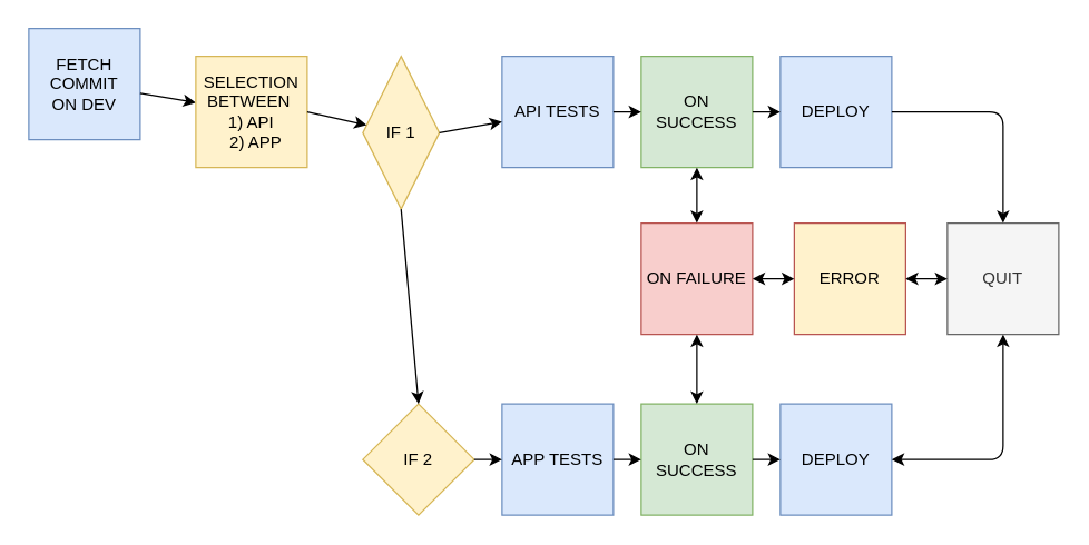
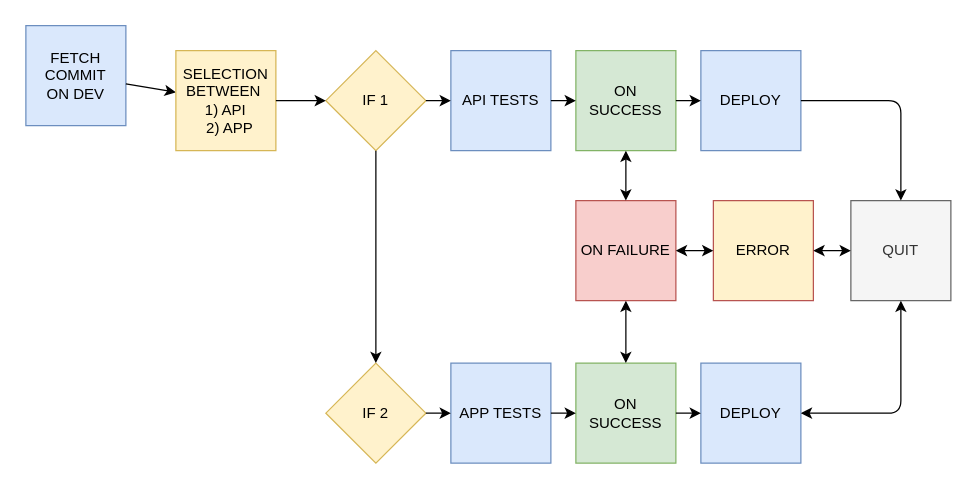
  <mxCell id="0" />
  <mxCell id="1" parent="0" />
  <mxCell id="2" value="FETCH COMMIT&lt;br&gt;ON DEV" style="whiteSpace=wrap;html=1;aspect=fixed;fillColor=#dae8fc;strokeColor=#6c8ebf;" vertex="1" parent="1"><mxGeometry x="20" y="20" width="80" height="80" as="geometry" /></mxCell>
  <mxCell id="3" value="" style="endArrow=classic;html=1;" edge="1" parent="1" source="2" target="4"><mxGeometry width="50" height="50" relative="1" as="geometry"><mxPoint x="130" y="80" as="sourcePoint" /><mxPoint x="300" y="60" as="targetPoint" /></mxGeometry></mxCell>
  <mxCell id="4" value="SELECTION BETWEEN&amp;nbsp;&lt;br&gt;1) API&lt;br&gt;&amp;nbsp; 2) APP" style="whiteSpace=wrap;html=1;aspect=fixed;fillColor=#fff2cc;strokeColor=#d6b656;" vertex="1" parent="1"><mxGeometry x="140" y="40" width="80" height="80" as="geometry" /></mxCell>
- <mxCell id="5" value="IF 1" style="rhombus;whiteSpace=wrap;html=1;fillColor=#fff2cc;strokeColor=#d6b656;" vertex="1" parent="1"><mxGeometry x="260" y="40" width="55" height="110" as="geometry" /></mxCell>
+ <mxCell id="5" value="IF 1" style="rhombus;whiteSpace=wrap;html=1;fillColor=#fff2cc;strokeColor=#d6b656;" vertex="1" parent="1"><mxGeometry x="260" y="40" width="80" height="80" as="geometry" /></mxCell>
  <mxCell id="6" value="" style="endArrow=classic;html=1;exitX=1;exitY=0.5;exitDx=0;exitDy=0;" edge="1" parent="1" source="4" target="5"><mxGeometry width="50" height="50" relative="1" as="geometry"><mxPoint x="280" y="0" as="sourcePoint" /><mxPoint x="330" y="-50" as="targetPoint" /></mxGeometry></mxCell>
  <mxCell id="7" value="API TESTS" style="whiteSpace=wrap;html=1;aspect=fixed;fillColor=#dae8fc;strokeColor=#6c8ebf;" vertex="1" parent="1"><mxGeometry x="360" y="40" width="80" height="80" as="geometry" /></mxCell>
  <mxCell id="8" value="ON SUCCESS&lt;br&gt;" style="whiteSpace=wrap;html=1;aspect=fixed;fillColor=#d5e8d4;strokeColor=#82b366;" vertex="1" parent="1"><mxGeometry x="460" y="40" width="80" height="80" as="geometry" /></mxCell>
  <mxCell id="9" value="" style="endArrow=classic;html=1;exitX=1;exitY=0.5;exitDx=0;exitDy=0;" edge="1" parent="1" source="5" target="7"><mxGeometry width="50" height="50" relative="1" as="geometry"><mxPoint x="420" y="180" as="sourcePoint" /><mxPoint x="470" y="130" as="targetPoint" /></mxGeometry></mxCell>
  <mxCell id="10" value="" style="endArrow=classic;html=1;exitX=1;exitY=0.5;exitDx=0;exitDy=0;" edge="1" parent="1" source="7" target="8"><mxGeometry width="50" height="50" relative="1" as="geometry"><mxPoint x="610" y="250" as="sourcePoint" /><mxPoint x="660" y="200" as="targetPoint" /></mxGeometry></mxCell>
  <mxCell id="11" value="DEPLOY" style="whiteSpace=wrap;html=1;aspect=fixed;fillColor=#dae8fc;strokeColor=#6c8ebf;" vertex="1" parent="1"><mxGeometry x="560" y="40" width="80" height="80" as="geometry" /></mxCell>
  <mxCell id="12" value="" style="endArrow=classic;html=1;exitX=1;exitY=0.5;exitDx=0;exitDy=0;" edge="1" parent="1" source="8" target="11"><mxGeometry width="50" height="50" relative="1" as="geometry"><mxPoint x="540" y="180" as="sourcePoint" /><mxPoint x="590" y="130" as="targetPoint" /></mxGeometry></mxCell>
  <mxCell id="13" value="IF 2" style="rhombus;whiteSpace=wrap;html=1;fillColor=#fff2cc;strokeColor=#d6b656;" vertex="1" parent="1"><mxGeometry x="260" y="290" width="80" height="80" as="geometry" /></mxCell>
  <mxCell id="14" value="APP TESTS" style="whiteSpace=wrap;html=1;aspect=fixed;fillColor=#dae8fc;strokeColor=#6c8ebf;" vertex="1" parent="1"><mxGeometry x="360" y="290" width="80" height="80" as="geometry" /></mxCell>
  <mxCell id="15" value="ON SUCCESS&lt;br&gt;" style="whiteSpace=wrap;html=1;aspect=fixed;fillColor=#d5e8d4;strokeColor=#82b366;" vertex="1" parent="1"><mxGeometry x="460" y="290" width="80" height="80" as="geometry" /></mxCell>
  <mxCell id="16" value="" style="endArrow=classic;html=1;exitX=1;exitY=0.5;exitDx=0;exitDy=0;" edge="1" parent="1" source="13" target="14"><mxGeometry width="50" height="50" relative="1" as="geometry"><mxPoint x="420" y="430" as="sourcePoint" /><mxPoint x="470" y="380" as="targetPoint" /></mxGeometry></mxCell>
  <mxCell id="17" value="" style="endArrow=classic;html=1;exitX=1;exitY=0.5;exitDx=0;exitDy=0;" edge="1" parent="1" source="14" target="15"><mxGeometry width="50" height="50" relative="1" as="geometry"><mxPoint x="610" y="500" as="sourcePoint" /><mxPoint x="660" y="450" as="targetPoint" /></mxGeometry></mxCell>
  <mxCell id="18" value="DEPLOY" style="whiteSpace=wrap;html=1;aspect=fixed;fillColor=#dae8fc;strokeColor=#6c8ebf;" vertex="1" parent="1"><mxGeometry x="560" y="290" width="80" height="80" as="geometry" /></mxCell>
  <mxCell id="19" value="" style="endArrow=classic;html=1;exitX=1;exitY=0.5;exitDx=0;exitDy=0;" edge="1" parent="1" source="15" target="18"><mxGeometry width="50" height="50" relative="1" as="geometry"><mxPoint x="540" y="430" as="sourcePoint" /><mxPoint x="590" y="380" as="targetPoint" /></mxGeometry></mxCell>
  <mxCell id="20" value="" style="endArrow=classic;html=1;entryX=0.5;entryY=0;entryDx=0;entryDy=0;exitX=0.5;exitY=1;exitDx=0;exitDy=0;" edge="1" parent="1" source="5" target="13"><mxGeometry width="50" height="50" relative="1" as="geometry"><mxPoint x="260" y="290" as="sourcePoint" /><mxPoint x="310" y="240" as="targetPoint" /></mxGeometry></mxCell>
  <mxCell id="21" value="ON FAILURE" style="whiteSpace=wrap;html=1;aspect=fixed;fillColor=#f8cecc;strokeColor=#b85450;" vertex="1" parent="1"><mxGeometry x="460" y="160" width="80" height="80" as="geometry" /></mxCell>
  <mxCell id="22" value="ERROR" style="whiteSpace=wrap;html=1;aspect=fixed;fillColor=#fff2cc;strokeColor=#b85450;" vertex="1" parent="1"><mxGeometry x="570" y="160" width="80" height="80" as="geometry" /></mxCell>
  <mxCell id="23" value="QUIT" style="whiteSpace=wrap;html=1;aspect=fixed;fillColor=#f5f5f5;strokeColor=#666666;fontColor=#333333;" vertex="1" parent="1"><mxGeometry x="680" y="160" width="80" height="80" as="geometry" /></mxCell>
  <mxCell id="24" value="" style="endArrow=classic;startArrow=classic;html=1;entryX=0.5;entryY=1;entryDx=0;entryDy=0;" edge="1" parent="1" source="21" target="8"><mxGeometry width="50" height="50" relative="1" as="geometry"><mxPoint x="20" y="440" as="sourcePoint" /><mxPoint x="70" y="390" as="targetPoint" /></mxGeometry></mxCell>
  <mxCell id="25" value="" style="endArrow=classic;startArrow=classic;html=1;entryX=0.5;entryY=1;entryDx=0;entryDy=0;exitX=0.5;exitY=0;exitDx=0;exitDy=0;" edge="1" parent="1" source="15" target="21"><mxGeometry width="50" height="50" relative="1" as="geometry"><mxPoint x="510" y="170" as="sourcePoint" /><mxPoint x="510" y="130" as="targetPoint" /><Array as="points" /></mxGeometry></mxCell>
  <mxCell id="26" value="" style="endArrow=classic;startArrow=classic;html=1;exitX=1;exitY=0.5;exitDx=0;exitDy=0;entryX=0;entryY=0.5;entryDx=0;entryDy=0;" edge="1" parent="1" source="21" target="22"><mxGeometry width="50" height="50" relative="1" as="geometry"><mxPoint x="700" y="350" as="sourcePoint" /><mxPoint x="750" y="300" as="targetPoint" /></mxGeometry></mxCell>
  <mxCell id="27" value="" style="endArrow=classic;startArrow=classic;html=1;exitX=1;exitY=0.5;exitDx=0;exitDy=0;" edge="1" parent="1" source="22" target="23"><mxGeometry width="50" height="50" relative="1" as="geometry"><mxPoint x="640" y="320" as="sourcePoint" /><mxPoint x="690" y="270" as="targetPoint" /></mxGeometry></mxCell>
  <mxCell id="28" value="" style="endArrow=classic;html=1;exitX=1;exitY=0.5;exitDx=0;exitDy=0;entryX=0.5;entryY=0;entryDx=0;entryDy=0;" edge="1" parent="1" source="11" target="23"><mxGeometry width="50" height="50" relative="1" as="geometry"><mxPoint x="690" y="105" as="sourcePoint" /><mxPoint x="740" y="55" as="targetPoint" /><Array as="points"><mxPoint x="720" y="80" /></Array></mxGeometry></mxCell>
  <mxCell id="29" value="" style="endArrow=classic;startArrow=classic;html=1;entryX=0.5;entryY=1;entryDx=0;entryDy=0;exitX=1;exitY=0.5;exitDx=0;exitDy=0;" edge="1" parent="1" source="18" target="23"><mxGeometry width="50" height="50" relative="1" as="geometry"><mxPoint x="670" y="430" as="sourcePoint" /><mxPoint x="720" y="380" as="targetPoint" /><Array as="points"><mxPoint x="720" y="330" /></Array></mxGeometry></mxCell>
